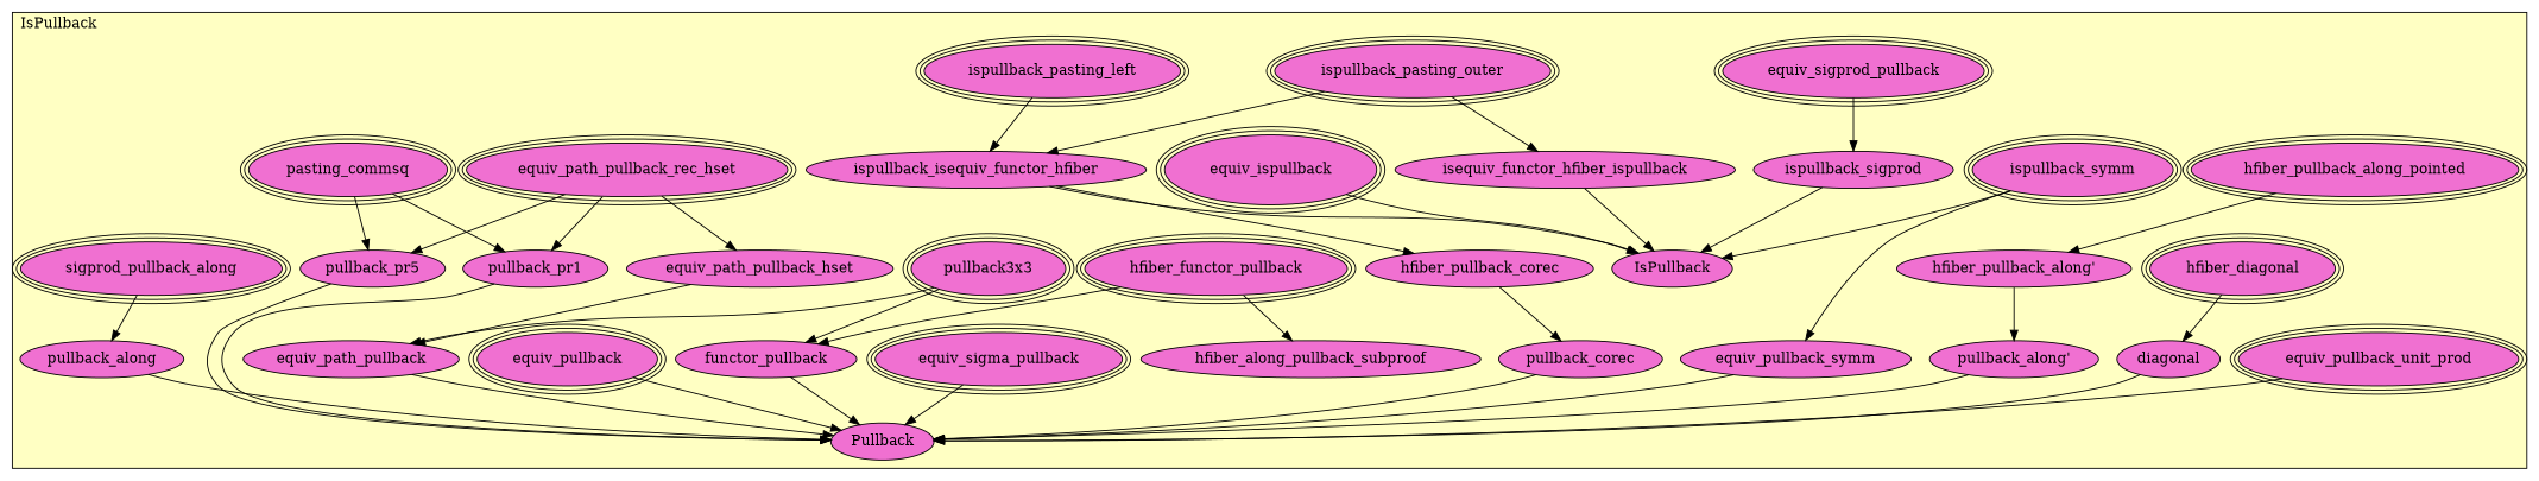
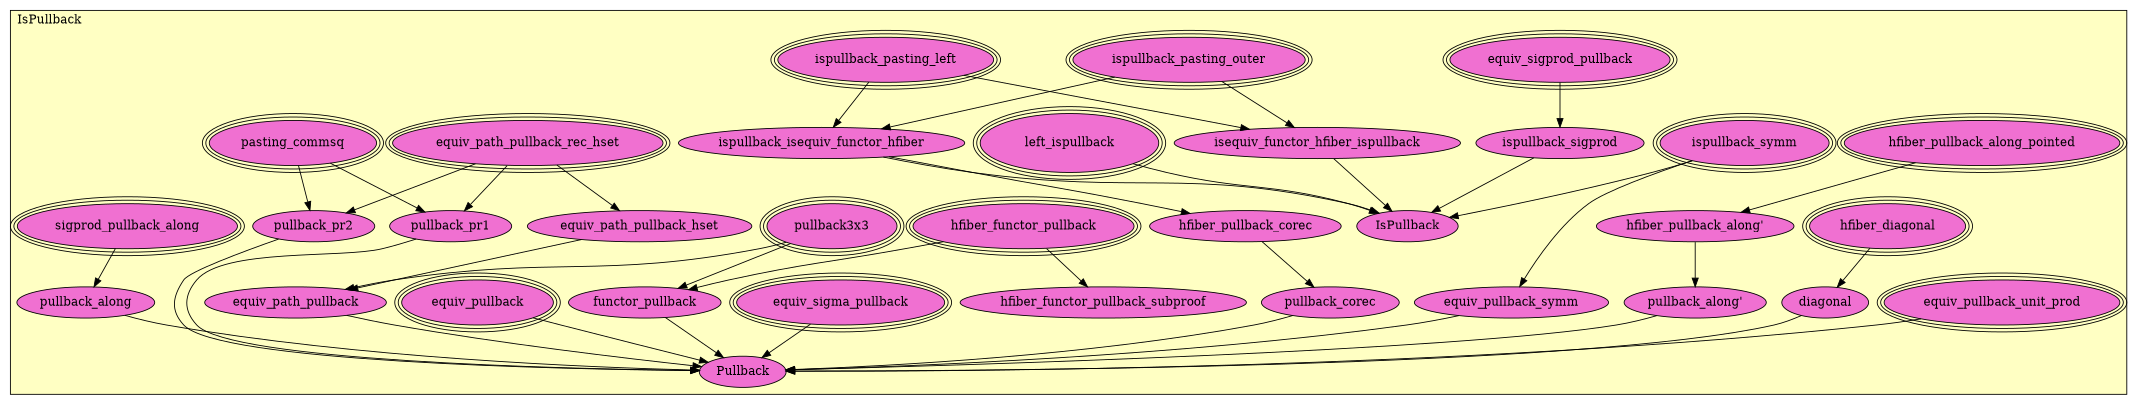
  digraph {
    node [fillcolor="#F070D1" style=filled]
    n1 [label=ispullback_pasting_outer peripheries=3]
    n2 [label=ispullback_pasting_left peripheries=3]
    n3 [label=pullback3x3 peripheries=3]
    n4 [label=equiv_path_pullback_rec_hset peripheries=3]
    n5 [label=equiv_path_pullback_hset]
    n6 [label=equiv_path_pullback]
    n7 [label=equiv_sigma_pullback peripheries=3]
    n8 [label=equiv_pullback peripheries=3]
    n9 [label=hfiber_functor_pullback peripheries=3]
-   n10 [label=hfiber_along_pullback_subproof]
+   n10 [label=hfiber_functor_pullback_subproof]
    n11 [label=functor_pullback]
    n12 [label=hfiber_pullback_along_pointed peripheries=3]
    n13 [label="hfiber_pullback_along'"]
    n14 [label="pullback_along'"]
    n15 [label=sigprod_pullback_along peripheries=3]
    n16 [label=pullback_along]
    n17 [label=isequiv_functor_hfiber_ispullback]
    n18 [label=ispullback_isequiv_functor_hfiber]
    n19 [label=hfiber_pullback_corec]
    n20 [label=equiv_sigprod_pullback peripheries=3]
    n21 [label=ispullback_sigprod]
    n22 [label=ispullback_symm peripheries=3]
-   n23 [label=equiv_ispullback peripheries=3]
+   n23 [label=left_ispullback peripheries=3]
    n24 [label=IsPullback]
    n25 [label=equiv_pullback_unit_prod peripheries=3]
    n26 [label=equiv_pullback_symm]
    n27 [label=hfiber_diagonal peripheries=3]
    n28 [label=diagonal]
    n29 [label=pullback_corec]
    n30 [label=pasting_commsq peripheries=3]
-   n31 [label=pullback_pr5]
+   n31 [label=pullback_pr2]
    n32 [label=pullback_pr1]
    n33 [label=Pullback]
    subgraph cluster_1 {
      fillcolor="#FFFFC3"
      label=IsPullback
      labeljust=l
      style=filled
      n1
      n2
      n3
      n4
      n5
      n6
      n7
      n8
      n9
      n10
      n11
      n12
      n13
      n14
      n15
      n16
      n17
      n18
      n19
      n20
      n21
      n22
      n23
      n24
      n25
      n26
      n27
      n28
      n29
      n30
      n31
      n32
      n33
    }
    n1 -> n17
    n1 -> n18
+   n2 -> n17
    n2 -> n18
    n3 -> n6
    n3 -> n11
    n4 -> n5
    n4 -> n31
    n4 -> n32
    n5 -> n6
    n6 -> n33
    n7 -> n33
    n8 -> n33
    n9 -> n10
    n9 -> n11
    n11 -> n33
    n12 -> n13
    n13 -> n14
    n14 -> n33
    n15 -> n16
    n16 -> n33
    n17 -> n24
    n18 -> n19
    n18 -> n24
    n19 -> n29
    n20 -> n21
    n21 -> n24
    n22 -> n24
    n22 -> n26
    n23 -> n24
    n25 -> n33
    n26 -> n33
    n27 -> n28
    n28 -> n33
    n29 -> n33
    n30 -> n31
    n30 -> n32
    n31 -> n33
    n32 -> n33
  }
